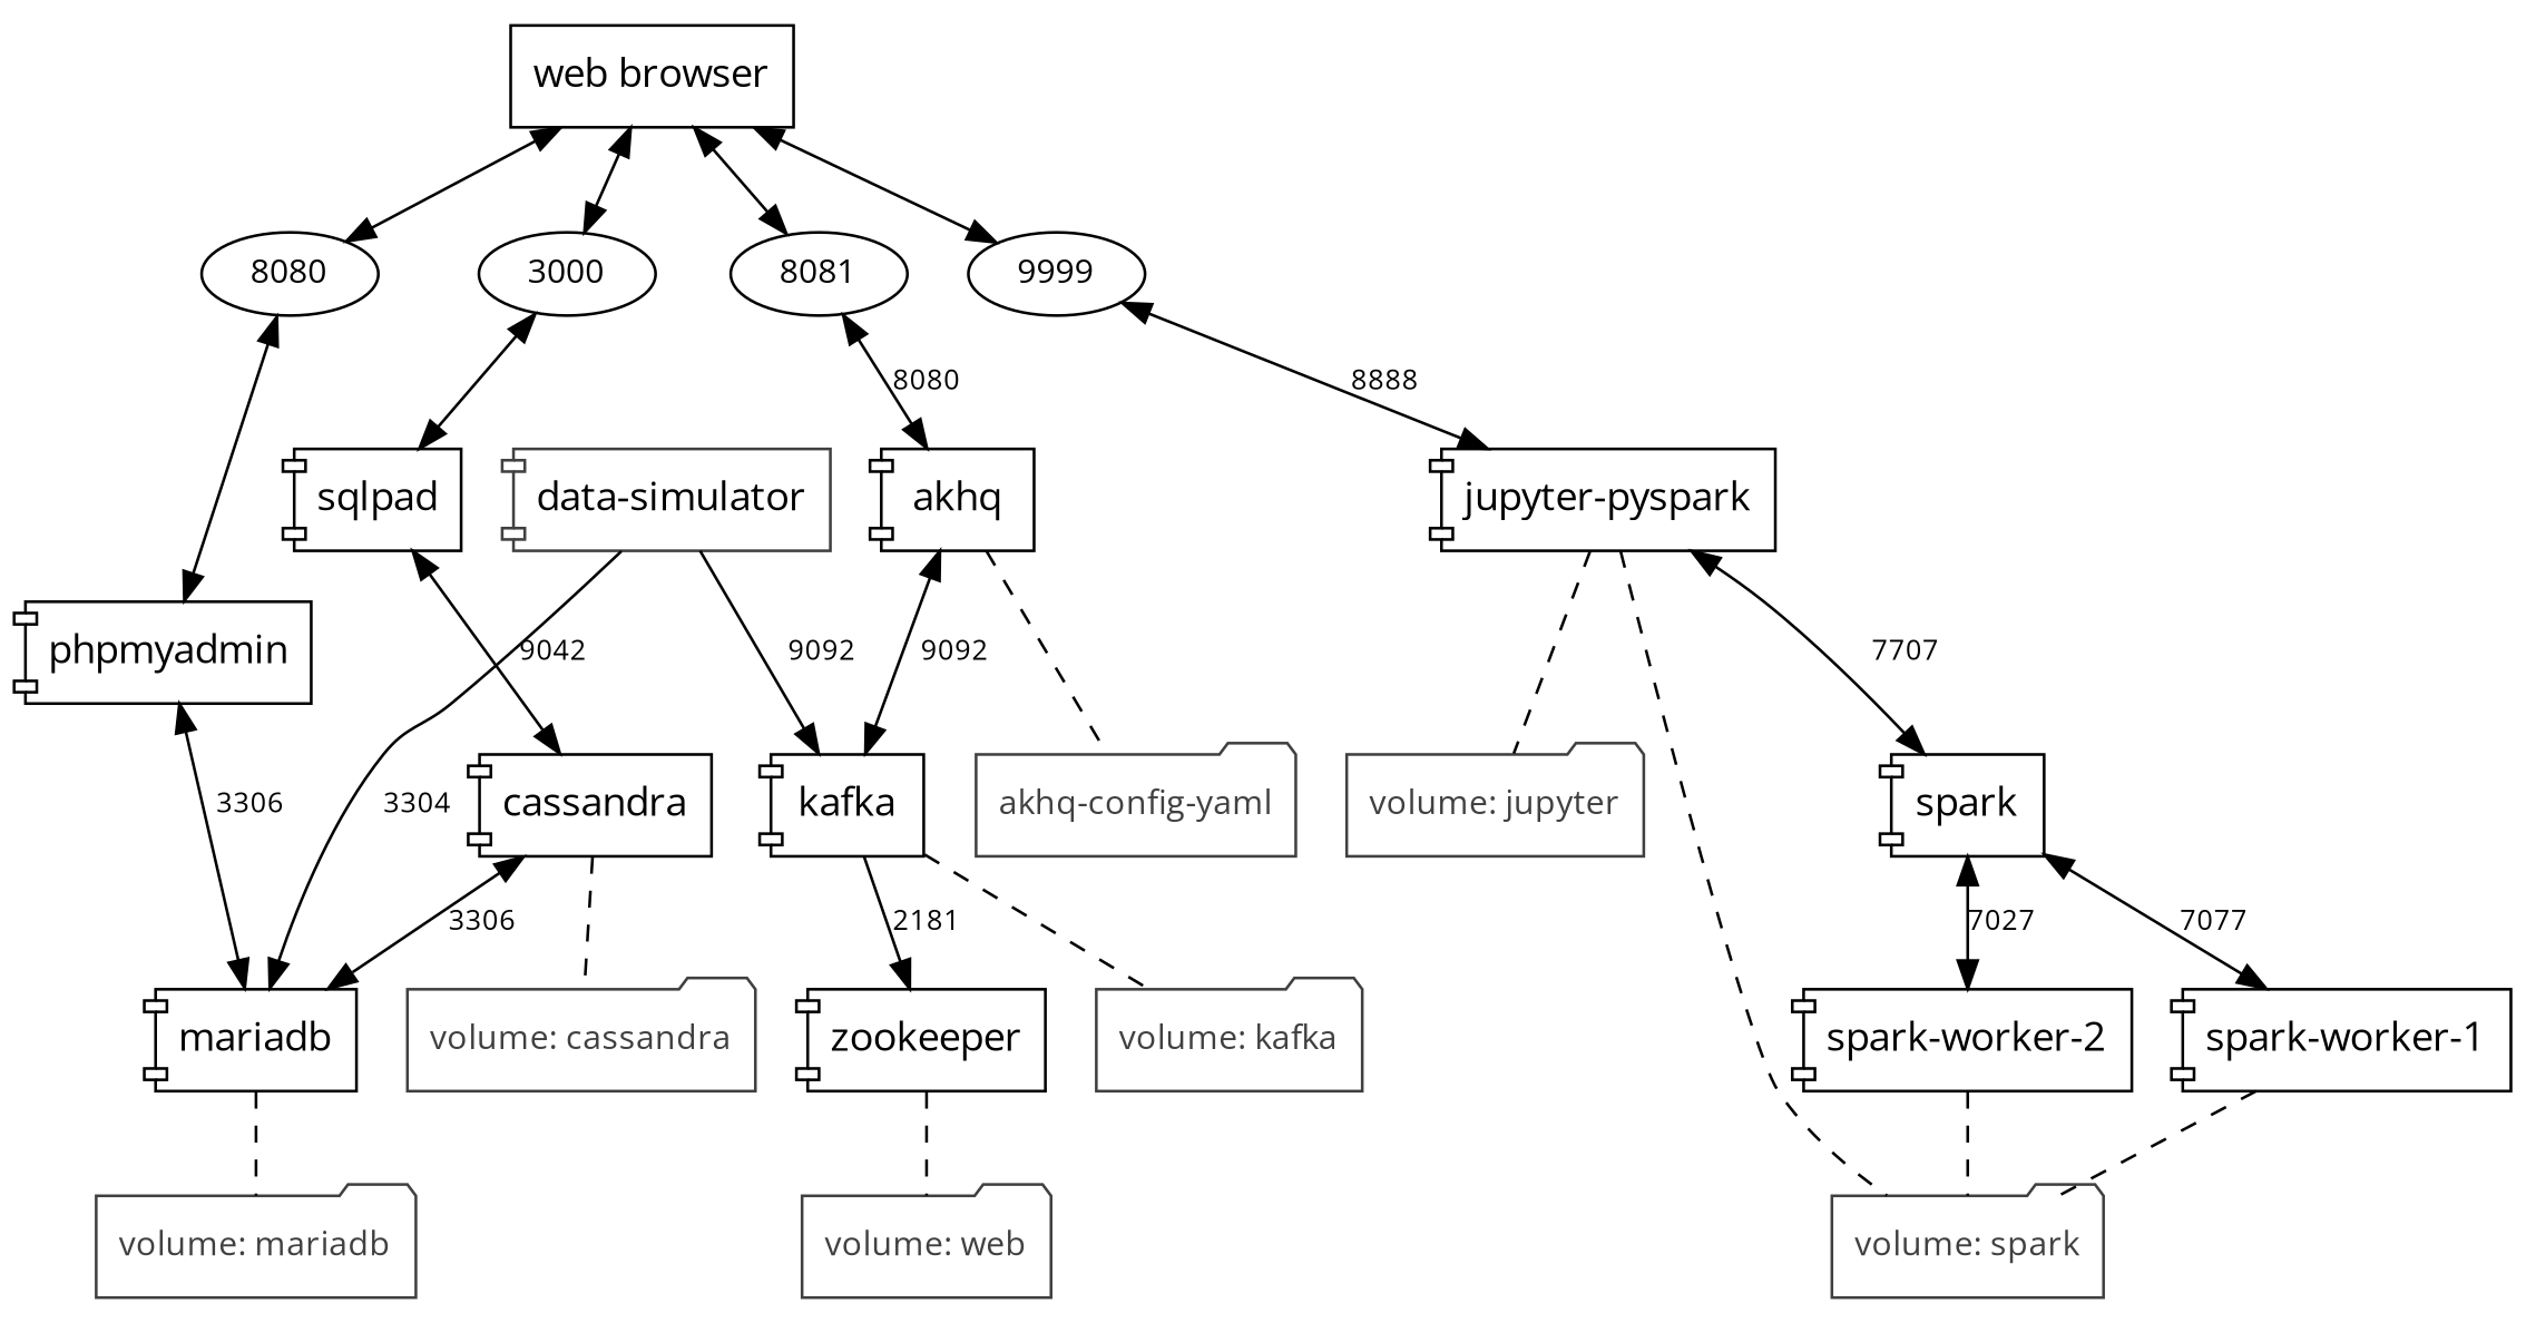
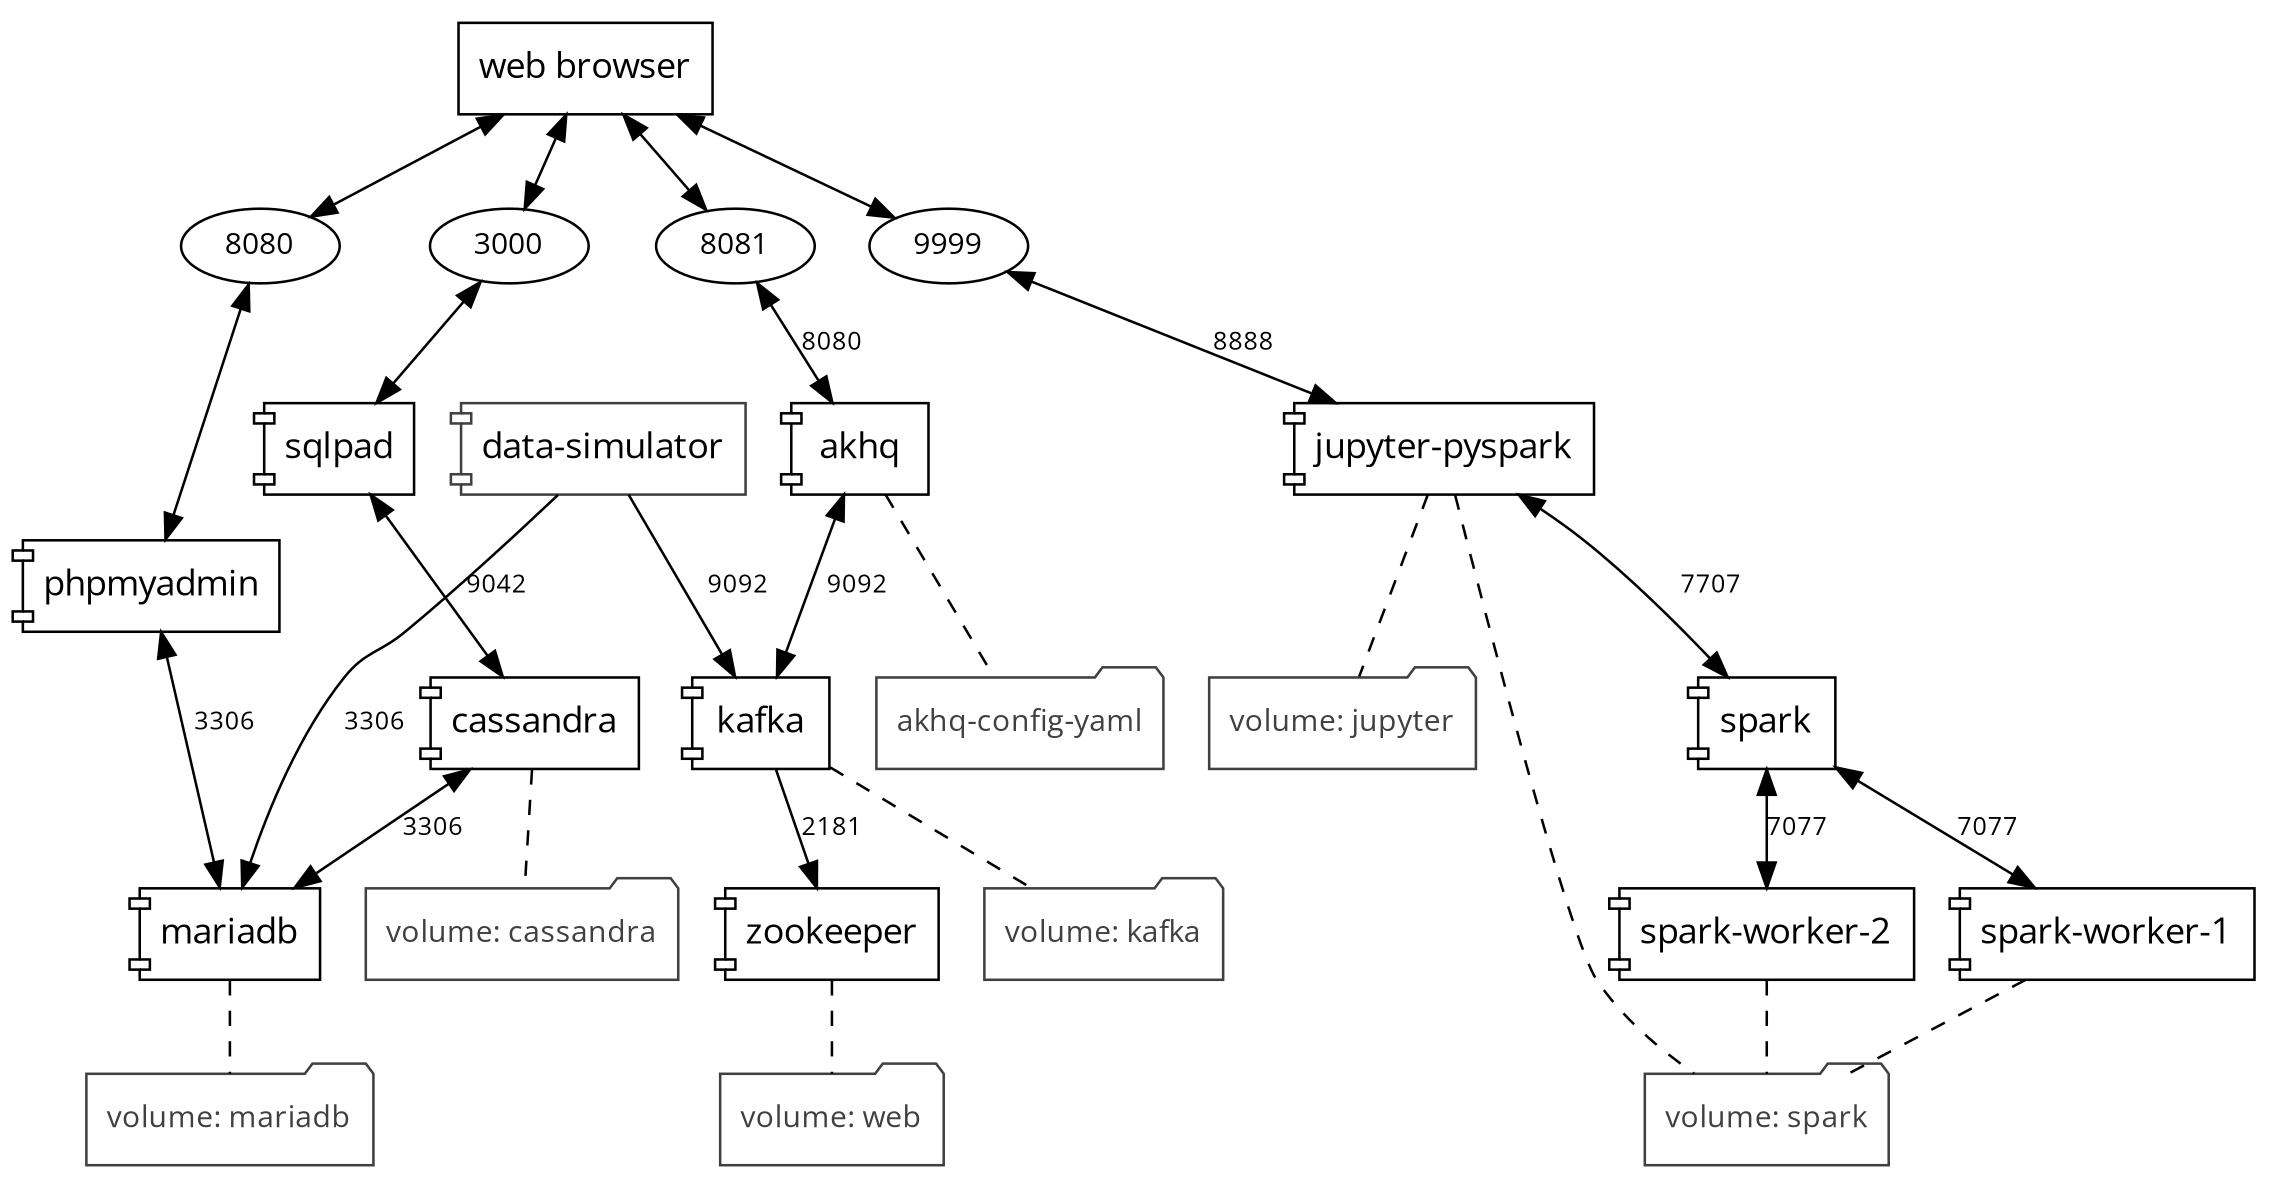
  digraph {
    bgcolor="#ffffff"
    fontname="Open Sans"
    node [fontname="Open Sans" shape=component]
    edge [dir=both fontname="Open Sans" style=solid]
    "volume: mariadb" [color="#404040" fontcolor="#404040" fontsize=12 shape=folder]
    "volume: cassandra" [color="#404040" fontcolor="#404040" fontsize=12 shape=folder]
    n3 [color="#404040" fontcolor="#404040" fontsize=12 label="volume: web" shape=folder]
    "volume: kafka" [color="#404040" fontcolor="#404040" fontsize=12 shape=folder]
    "volume: jupyter" [color="#404040" fontcolor="#404040" fontsize=12 shape=folder]
    spark
    "spark-worker-1"
    "spark-worker-2"
    "volume: spark" [color="#404040" fontcolor="#404040" fontsize=12 shape=folder]
    "web browser" [shape=box]
    3000 [fontsize=12 height=0.4 shape=ellipse width=0.5]
    8081 [fontsize=12 height=0.4 shape=ellipse width=0.5]
    9999 [fontsize=12 height=0.4 shape=ellipse width=0.5]
    8080 [fontsize=12 height=0.4 shape=ellipse width=0.5]
    sqlpad
    akhq
    "jupyter-pyspark"
    phpmyadmin
    cassandra
    mariadb
    zookeeper
    kafka
    "akhq-config-yaml" [color="#404040" fontcolor="#404040" fontsize=12 shape=folder]
    "data-simulator" [color="#404040"]
    spark -> "spark-worker-1" [fontsize=10 label=7077]
-   spark -> "spark-worker-2" [fontsize=10 label=7027]
+   spark -> "spark-worker-2" [fontsize=10 label=7077]
    "spark-worker-1" -> "volume: spark" [dir=none style=dashed]
    "spark-worker-2" -> "volume: spark" [dir=none style=dashed]
    "web browser" -> 3000 [style=""]
    "web browser" -> 8081 [style=""]
    "web browser" -> 9999 [style=""]
    "web browser" -> 8080 [style=""]
    3000 -> sqlpad
    8081 -> akhq [fontsize=10 label=8080]
    9999 -> "jupyter-pyspark" [fontsize=10 label=8888]
    8080 -> phpmyadmin
    sqlpad -> cassandra [fontsize=10 label=9042]
    akhq -> kafka [fontsize=10 label=9092]
    akhq -> "akhq-config-yaml" [dir=none style=dashed]
    "jupyter-pyspark" -> "volume: jupyter" [dir=none style=dashed]
    "jupyter-pyspark" -> spark [fontsize=10 label=7707]
    "jupyter-pyspark" -> "volume: spark" [dir=none style=dashed]
    phpmyadmin -> mariadb [fontsize=10 label=3306]
    cassandra -> "volume: cassandra" [dir=none style=dashed]
    cassandra -> mariadb [fontsize=10 label=3306]
    mariadb -> "volume: mariadb" [dir=none style=dashed]
    zookeeper -> n3 [dir=none style=dashed]
    kafka -> "volume: kafka" [dir=none style=dashed]
    kafka -> zookeeper [fontsize=10 label=2181 dir=""]
-   "data-simulator" -> mariadb [fontsize=10 label=3304 dir=""]
+   "data-simulator" -> mariadb [fontsize=10 label=3306 dir=""]
    "data-simulator" -> kafka [fontsize=10 label=9092 dir=""]
  }
